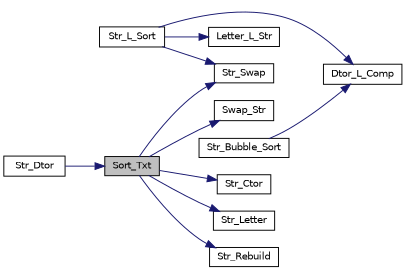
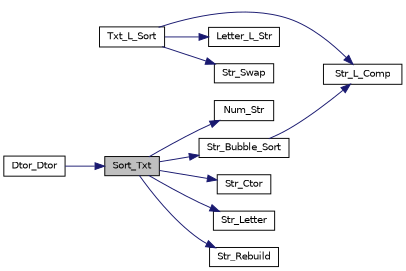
  digraph {
    rankdir=LR
    node [color=black fillcolor=white fontname=Helvetica fontsize=10 shape=record style=filled]
    edge [color=midnightblue fontname=Helvetica fontsize=10 labelfontname=Helvetica labelfontsize=10 style=solid]
    n1 [fillcolor=grey75 fontcolor=black height=0.2 label=Sort_Txt width=0.4]
-   n2 [height=0.2 label=Swap_Str width=0.4]
+   n2 [height=0.2 label=Num_Str width=0.4]
    n3 [height=0.2 label=Str_Bubble_Sort width=0.4]
    n4 [height=0.2 label=Str_Ctor width=0.4]
    n5 [height=0.2 label=Str_Letter width=0.4]
    n6 [height=0.2 label=Str_Rebuild width=0.4]
-   n7 [height=0.2 label=Dtor_L_Comp width=0.4]
-   n8 [height=0.2 label=Str_Dtor width=0.4]
-   n9 [height=0.2 label=Str_L_Sort width=0.4]
+   n7 [height=0.2 label=Str_L_Comp width=0.4]
+   n8 [height=0.2 label=Dtor_Dtor width=0.4]
+   n9 [height=0.2 label=Txt_L_Sort width=0.4]
    n10 [height=0.2 label=Letter_L_Str width=0.4]
    n11 [height=0.2 label=Str_Swap width=0.4]
    n1 -> n2
-   n1 -> n11
+   n1 -> n3
    n1 -> n4
    n1 -> n5
    n1 -> n6
    n3 -> n7
    n8 -> n1
    n9 -> n7
    n9 -> n10
    n9 -> n11
  }
